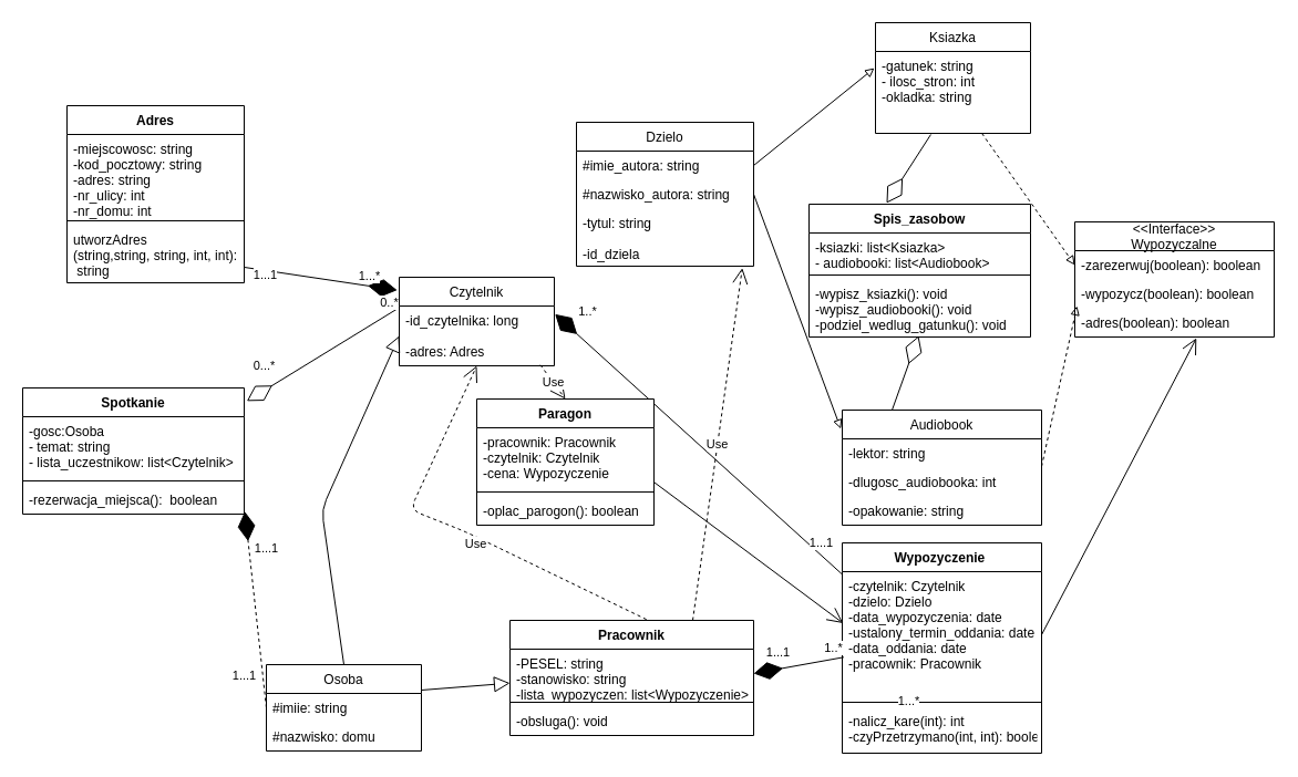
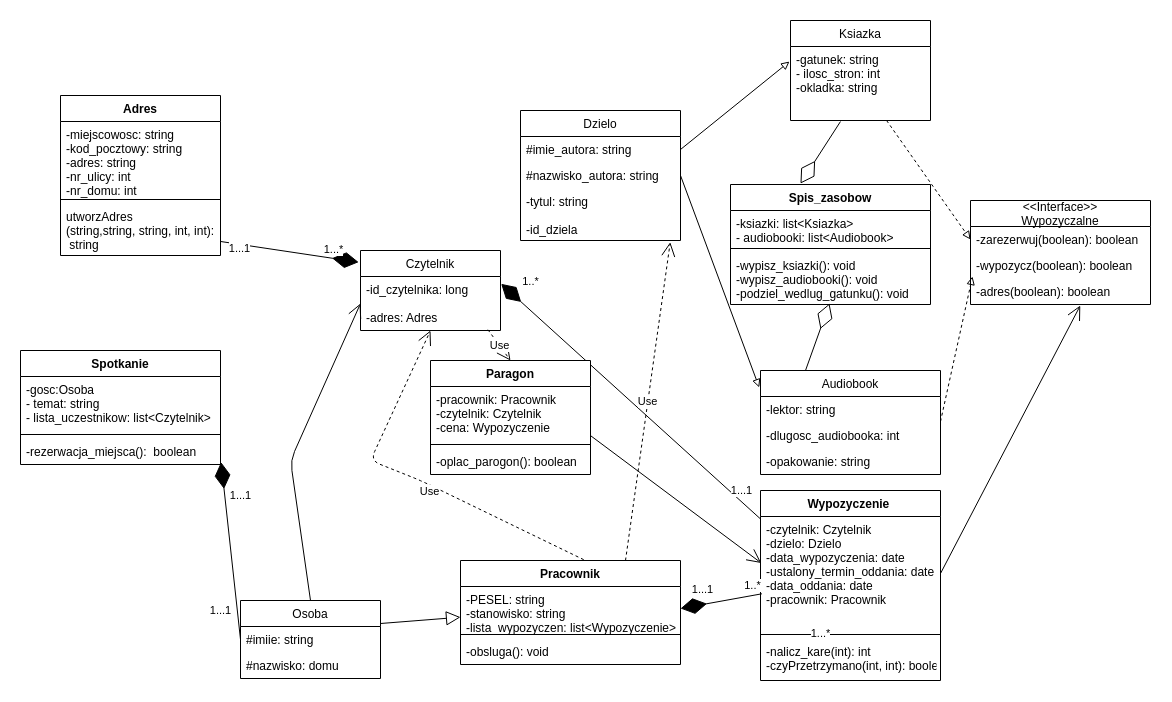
  <mxCell id="0" />
  <mxCell id="1" parent="0" />
  <mxCell id="2" value="Adres" style="swimlane;fontStyle=1;align=center;verticalAlign=top;childLayout=stackLayout;horizontal=1;startSize=26;horizontalStack=0;resizeParent=1;resizeParentMax=0;resizeLast=0;collapsible=1;marginBottom=0;" vertex="1" parent="1"><mxGeometry x="60" y="95" width="160" height="160" as="geometry" /></mxCell>
  <mxCell id="3" value="-miejscowosc: string &#10;-kod_pocztowy: string&#10;-adres: string &#10;-nr_ulicy: int&#10;-nr_domu: int" style="text;strokeColor=none;fillColor=none;align=left;verticalAlign=top;spacingLeft=4;spacingRight=4;overflow=hidden;rotatable=0;points=[[0,0.5],[1,0.5]];portConstraint=eastwest;" vertex="1" parent="2"><mxGeometry y="26" width="160" height="74" as="geometry" /></mxCell>
  <mxCell id="4" value="" style="line;strokeWidth=1;fillColor=none;align=left;verticalAlign=middle;spacingTop=-1;spacingLeft=3;spacingRight=3;rotatable=0;labelPosition=right;points=[];portConstraint=eastwest;" vertex="1" parent="2"><mxGeometry y="100" width="160" height="8" as="geometry" /></mxCell>
  <mxCell id="5" value="utworzAdres&#10;(string,string, string, int, int):&#10; string" style="text;strokeColor=none;fillColor=none;align=left;verticalAlign=top;spacingLeft=4;spacingRight=4;overflow=hidden;rotatable=0;points=[[0,0.5],[1,0.5]];portConstraint=eastwest;" vertex="1" parent="2"><mxGeometry y="108" width="160" height="52" as="geometry" /></mxCell>
  <mxCell id="6" value="Czytelnik" style="swimlane;fontStyle=0;childLayout=stackLayout;horizontal=1;startSize=26;fillColor=none;horizontalStack=0;resizeParent=1;resizeParentMax=0;resizeLast=0;collapsible=1;marginBottom=0;" vertex="1" parent="1"><mxGeometry x="360" y="250" width="140" height="80" as="geometry" /></mxCell>
  <mxCell id="7" value="-id_czytelnika: long &#10;&#10;-adres: Adres" style="text;strokeColor=none;fillColor=none;align=left;verticalAlign=top;spacingLeft=4;spacingRight=4;overflow=hidden;rotatable=0;points=[[0,0.5],[1,0.5]];portConstraint=eastwest;" vertex="1" parent="6"><mxGeometry y="26" width="140" height="54" as="geometry" /></mxCell>
  <mxCell id="8" value="Ksiazka" style="swimlane;fontStyle=0;childLayout=stackLayout;horizontal=1;startSize=26;fillColor=none;horizontalStack=0;resizeParent=1;resizeParentMax=0;resizeLast=0;collapsible=1;marginBottom=0;" vertex="1" parent="1"><mxGeometry x="790" y="20" width="140" height="100" as="geometry" /></mxCell>
  <mxCell id="9" value="-gatunek: string &#10;- ilosc_stron: int&#10;-okladka: string" style="text;strokeColor=none;fillColor=none;align=left;verticalAlign=top;spacingLeft=4;spacingRight=4;overflow=hidden;rotatable=0;points=[[0,0.5],[1,0.5]];portConstraint=eastwest;" vertex="1" parent="8"><mxGeometry y="26" width="140" height="74" as="geometry" /></mxCell>
  <mxCell id="10" value="Audiobook" style="swimlane;fontStyle=0;childLayout=stackLayout;horizontal=1;startSize=26;fillColor=none;horizontalStack=0;resizeParent=1;resizeParentMax=0;resizeLast=0;collapsible=1;marginBottom=0;" vertex="1" parent="1"><mxGeometry x="760" y="370" width="180" height="104" as="geometry" /></mxCell>
  <mxCell id="11" value="-lektor: string" style="text;strokeColor=none;fillColor=none;align=left;verticalAlign=top;spacingLeft=4;spacingRight=4;overflow=hidden;rotatable=0;points=[[0,0.5],[1,0.5]];portConstraint=eastwest;" vertex="1" parent="10"><mxGeometry y="26" width="180" height="26" as="geometry" /></mxCell>
  <mxCell id="12" value="-dlugosc_audiobooka: int " style="text;strokeColor=none;fillColor=none;align=left;verticalAlign=top;spacingLeft=4;spacingRight=4;overflow=hidden;rotatable=0;points=[[0,0.5],[1,0.5]];portConstraint=eastwest;" vertex="1" parent="10"><mxGeometry y="52" width="180" height="26" as="geometry" /></mxCell>
  <mxCell id="13" value="-opakowanie: string " style="text;strokeColor=none;fillColor=none;align=left;verticalAlign=top;spacingLeft=4;spacingRight=4;overflow=hidden;rotatable=0;points=[[0,0.5],[1,0.5]];portConstraint=eastwest;" vertex="1" parent="10"><mxGeometry y="78" width="180" height="26" as="geometry" /></mxCell>
  <mxCell id="14" value="Osoba" style="swimlane;fontStyle=0;childLayout=stackLayout;horizontal=1;startSize=26;fillColor=none;horizontalStack=0;resizeParent=1;resizeParentMax=0;resizeLast=0;collapsible=1;marginBottom=0;" vertex="1" parent="1"><mxGeometry x="240" y="600" width="140" height="78" as="geometry" /></mxCell>
  <mxCell id="15" value="#imiie: string" style="text;strokeColor=none;fillColor=none;align=left;verticalAlign=top;spacingLeft=4;spacingRight=4;overflow=hidden;rotatable=0;points=[[0,0.5],[1,0.5]];portConstraint=eastwest;" vertex="1" parent="14"><mxGeometry y="26" width="140" height="26" as="geometry" /></mxCell>
  <mxCell id="16" value="#nazwisko: domu " style="text;strokeColor=none;fillColor=none;align=left;verticalAlign=top;spacingLeft=4;spacingRight=4;overflow=hidden;rotatable=0;points=[[0,0.5],[1,0.5]];portConstraint=eastwest;" vertex="1" parent="14"><mxGeometry y="52" width="140" height="26" as="geometry" /></mxCell>
  <mxCell id="17" value="Pracownik" style="swimlane;fontStyle=1;align=center;verticalAlign=top;childLayout=stackLayout;horizontal=1;startSize=26;horizontalStack=0;resizeParent=1;resizeParentMax=0;resizeLast=0;collapsible=1;marginBottom=0;" vertex="1" parent="1"><mxGeometry x="460" y="560" width="220" height="104" as="geometry" /></mxCell>
  <mxCell id="18" value="-PESEL: string&#10;-stanowisko: string&#10;-lista_wypozyczen: list&lt;Wypozyczenie&gt;" style="text;strokeColor=none;fillColor=none;align=left;verticalAlign=top;spacingLeft=4;spacingRight=4;overflow=hidden;rotatable=0;points=[[0,0.5],[1,0.5]];portConstraint=eastwest;" vertex="1" parent="17"><mxGeometry y="26" width="220" height="44" as="geometry" /></mxCell>
  <mxCell id="19" value="" style="line;strokeWidth=1;fillColor=none;align=left;verticalAlign=middle;spacingTop=-1;spacingLeft=3;spacingRight=3;rotatable=0;labelPosition=right;points=[];portConstraint=eastwest;" vertex="1" parent="17"><mxGeometry y="70" width="220" height="8" as="geometry" /></mxCell>
  <mxCell id="20" value="-obsluga(): void " style="text;strokeColor=none;fillColor=none;align=left;verticalAlign=top;spacingLeft=4;spacingRight=4;overflow=hidden;rotatable=0;points=[[0,0.5],[1,0.5]];portConstraint=eastwest;" vertex="1" parent="17"><mxGeometry y="78" width="220" height="26" as="geometry" /></mxCell>
  <mxCell id="21" value="Wypozyczenie " style="swimlane;fontStyle=1;align=center;verticalAlign=top;childLayout=stackLayout;horizontal=1;startSize=26;horizontalStack=0;resizeParent=1;resizeParentMax=0;resizeLast=0;collapsible=1;marginBottom=0;" vertex="1" parent="1"><mxGeometry x="760" y="490" width="180" height="190" as="geometry" /></mxCell>
  <mxCell id="22" value="-czytelnik: Czytelnik &#10;-dzielo: Dzielo&#10;-data_wypozyczenia: date&#10;-ustalony_termin_oddania: date&#10;-data_oddania: date&#10;-pracownik: Pracownik" style="text;strokeColor=none;fillColor=none;align=left;verticalAlign=top;spacingLeft=4;spacingRight=4;overflow=hidden;rotatable=0;points=[[0,0.5],[1,0.5]];portConstraint=eastwest;" vertex="1" parent="21"><mxGeometry y="26" width="180" height="114" as="geometry" /></mxCell>
  <mxCell id="23" value="" style="line;strokeWidth=1;fillColor=none;align=left;verticalAlign=middle;spacingTop=-1;spacingLeft=3;spacingRight=3;rotatable=0;labelPosition=right;points=[];portConstraint=eastwest;" vertex="1" parent="21"><mxGeometry y="140" width="180" height="8" as="geometry" /></mxCell>
  <mxCell id="24" value="-nalicz_kare(int): int &#10;-czyPrzetrzymano(int, int): boolean" style="text;strokeColor=none;fillColor=none;align=left;verticalAlign=top;spacingLeft=4;spacingRight=4;overflow=hidden;rotatable=0;points=[[0,0.5],[1,0.5]];portConstraint=eastwest;" vertex="1" parent="21"><mxGeometry y="148" width="180" height="42" as="geometry" /></mxCell>
  <mxCell id="25" value="Dzielo" style="swimlane;fontStyle=0;childLayout=stackLayout;horizontal=1;startSize=26;fillColor=none;horizontalStack=0;resizeParent=1;resizeParentMax=0;resizeLast=0;collapsible=1;marginBottom=0;" vertex="1" parent="1"><mxGeometry x="520" y="110" width="160" height="130" as="geometry" /></mxCell>
  <mxCell id="26" value="#imie_autora: string&#10;" style="text;strokeColor=none;fillColor=none;align=left;verticalAlign=top;spacingLeft=4;spacingRight=4;overflow=hidden;rotatable=0;points=[[0,0.5],[1,0.5]];portConstraint=eastwest;" vertex="1" parent="25"><mxGeometry y="26" width="160" height="26" as="geometry" /></mxCell>
  <mxCell id="27" value="#nazwisko_autora: string" style="text;strokeColor=none;fillColor=none;align=left;verticalAlign=top;spacingLeft=4;spacingRight=4;overflow=hidden;rotatable=0;points=[[0,0.5],[1,0.5]];portConstraint=eastwest;" vertex="1" parent="25"><mxGeometry y="52" width="160" height="26" as="geometry" /></mxCell>
  <mxCell id="28" value="-tytul: string&#10;&#10;-id_dziela" style="text;strokeColor=none;fillColor=none;align=left;verticalAlign=top;spacingLeft=4;spacingRight=4;overflow=hidden;rotatable=0;points=[[0,0.5],[1,0.5]];portConstraint=eastwest;" vertex="1" parent="25"><mxGeometry y="78" width="160" height="52" as="geometry" /></mxCell>
  <mxCell id="29" style="rounded=0;orthogonalLoop=1;jettySize=auto;html=1;entryX=-0.007;entryY=0.163;entryDx=0;entryDy=0;entryPerimeter=0;endArrow=block;endFill=0;exitX=1;exitY=0.5;exitDx=0;exitDy=0;" edge="1" parent="1" source="27" target="10"><mxGeometry relative="1" as="geometry" /></mxCell>
  <mxCell id="30" style="edgeStyle=none;rounded=0;orthogonalLoop=1;jettySize=auto;html=1;entryX=-0.007;entryY=0.203;entryDx=0;entryDy=0;endArrow=block;endFill=0;exitX=1;exitY=0.5;exitDx=0;exitDy=0;entryPerimeter=0;" edge="1" parent="1" source="26" target="9"><mxGeometry relative="1" as="geometry"><mxPoint x="910" y="225" as="targetPoint" /></mxGeometry></mxCell>
  <mxCell id="31" value="&lt;&lt;Interface&gt;&gt;&#10;Wypozyczalne" style="swimlane;fontStyle=0;childLayout=stackLayout;horizontal=1;startSize=26;fillColor=none;horizontalStack=0;resizeParent=1;resizeParentMax=0;resizeLast=0;collapsible=1;marginBottom=0;" vertex="1" parent="1"><mxGeometry x="970" y="200" width="180" height="104" as="geometry" /></mxCell>
  <mxCell id="32" value="-zarezerwuj(boolean): boolean&#10; " style="text;strokeColor=none;fillColor=none;align=left;verticalAlign=top;spacingLeft=4;spacingRight=4;overflow=hidden;rotatable=0;points=[[0,0.5],[1,0.5]];portConstraint=eastwest;" vertex="1" parent="31"><mxGeometry y="26" width="180" height="26" as="geometry" /></mxCell>
  <mxCell id="33" value="-wypozycz(boolean): boolean" style="text;strokeColor=none;fillColor=none;align=left;verticalAlign=top;spacingLeft=4;spacingRight=4;overflow=hidden;rotatable=0;points=[[0,0.5],[1,0.5]];portConstraint=eastwest;" vertex="1" parent="31"><mxGeometry y="52" width="180" height="26" as="geometry" /></mxCell>
  <mxCell id="34" value="-adres(boolean): boolean" style="text;strokeColor=none;fillColor=none;align=left;verticalAlign=top;spacingLeft=4;spacingRight=4;overflow=hidden;rotatable=0;points=[[0,0.5],[1,0.5]];portConstraint=eastwest;" vertex="1" parent="31"><mxGeometry y="78" width="180" height="26" as="geometry" /></mxCell>
  <mxCell id="35" style="edgeStyle=none;rounded=0;orthogonalLoop=1;jettySize=auto;html=1;entryX=0;entryY=0.5;entryDx=0;entryDy=0;endArrow=block;endFill=0;dashed=1;" edge="1" parent="1" source="9" target="32"><mxGeometry relative="1" as="geometry" /></mxCell>
  <mxCell id="36" style="edgeStyle=none;rounded=0;orthogonalLoop=1;jettySize=auto;html=1;entryX=0.011;entryY=-0.077;entryDx=0;entryDy=0;entryPerimeter=0;dashed=1;endArrow=block;endFill=0;exitX=1;exitY=-0.038;exitDx=0;exitDy=0;exitPerimeter=0;" edge="1" parent="1" source="12" target="34"><mxGeometry relative="1" as="geometry" /></mxCell>
  <mxCell id="37" value="" style="endArrow=diamondThin;endFill=0;endSize=24;html=1;exitX=0.25;exitY=0;exitDx=0;exitDy=0;entryX=0.495;entryY=0.981;entryDx=0;entryDy=0;entryPerimeter=0;" edge="1" parent="1" source="10" target="42"><mxGeometry width="160" relative="1" as="geometry"><mxPoint x="670" y="340" as="sourcePoint" /><mxPoint x="821" y="300" as="targetPoint" /></mxGeometry></mxCell>
  <mxCell id="38" value="" style="endArrow=diamondThin;endFill=0;endSize=24;html=1;exitX=0.357;exitY=1.014;exitDx=0;exitDy=0;exitPerimeter=0;entryX=0.35;entryY=-0.008;entryDx=0;entryDy=0;entryPerimeter=0;" edge="1" parent="1" source="9" target="39"><mxGeometry width="160" relative="1" as="geometry"><mxPoint x="730" y="150" as="sourcePoint" /><mxPoint x="809.02" y="191.014" as="targetPoint" /></mxGeometry></mxCell>
  <mxCell id="39" value="Spis_zasobow" style="swimlane;fontStyle=1;align=center;verticalAlign=top;childLayout=stackLayout;horizontal=1;startSize=26;horizontalStack=0;resizeParent=1;resizeParentMax=0;resizeLast=0;collapsible=1;marginBottom=0;" vertex="1" parent="1"><mxGeometry x="730" y="184" width="200" height="120" as="geometry" /></mxCell>
  <mxCell id="40" value="-ksiazki: list&lt;Ksiazka&gt;&#10;- audiobooki: list&lt;Audiobook&gt;" style="text;strokeColor=none;fillColor=none;align=left;verticalAlign=top;spacingLeft=4;spacingRight=4;overflow=hidden;rotatable=0;points=[[0,0.5],[1,0.5]];portConstraint=eastwest;" vertex="1" parent="39"><mxGeometry y="26" width="200" height="34" as="geometry" /></mxCell>
  <mxCell id="41" value="" style="line;strokeWidth=1;fillColor=none;align=left;verticalAlign=middle;spacingTop=-1;spacingLeft=3;spacingRight=3;rotatable=0;labelPosition=right;points=[];portConstraint=eastwest;" vertex="1" parent="39"><mxGeometry y="60" width="200" height="8" as="geometry" /></mxCell>
  <mxCell id="42" value="-wypisz_ksiazki(): void&#10;-wypisz_audiobooki(): void &#10;-podziel_wedlug_gatunku(): void" style="text;strokeColor=none;fillColor=none;align=left;verticalAlign=top;spacingLeft=4;spacingRight=4;overflow=hidden;rotatable=0;points=[[0,0.5],[1,0.5]];portConstraint=eastwest;" vertex="1" parent="39"><mxGeometry y="68" width="200" height="52" as="geometry" /></mxCell>
  <mxCell id="43" value="" style="endArrow=diamondThin;endFill=1;endSize=24;html=1;entryX=1.005;entryY=0.136;entryDx=0;entryDy=0;entryPerimeter=0;exitX=-0.001;exitY=0.02;exitDx=0;exitDy=0;exitPerimeter=0;" edge="1" parent="1" source="22" target="7"><mxGeometry width="160" relative="1" as="geometry"><mxPoint x="630" y="500" as="sourcePoint" /><mxPoint x="830" y="340" as="targetPoint" /></mxGeometry></mxCell>
  <mxCell id="44" value="1..*" style="edgeLabel;html=1;align=center;verticalAlign=middle;resizable=0;points=[];" vertex="1" connectable="0" parent="43"><mxGeometry x="0.621" y="-1" relative="1" as="geometry"><mxPoint x="-21" y="-47" as="offset" /></mxGeometry></mxCell>
  <mxCell id="45" value="1...1" style="edgeLabel;html=1;align=center;verticalAlign=middle;resizable=0;points=[];" vertex="1" connectable="0" parent="43"><mxGeometry x="-0.846" y="1" relative="1" as="geometry"><mxPoint x="1" y="-11" as="offset" /></mxGeometry></mxCell>
  <mxCell id="46" value="" style="endArrow=diamondThin;endFill=1;endSize=24;html=1;exitX=0.008;exitY=0.678;exitDx=0;exitDy=0;exitPerimeter=0;" edge="1" parent="1" source="22"><mxGeometry width="160" relative="1" as="geometry"><mxPoint x="690" y="560" as="sourcePoint" /><mxPoint x="680" y="608" as="targetPoint" /></mxGeometry></mxCell>
  <mxCell id="47" value="1...*" style="edgeLabel;html=1;align=center;verticalAlign=middle;resizable=0;points=[];" vertex="1" connectable="0" parent="46"><mxGeometry x="-0.87" relative="1" as="geometry"><mxPoint x="63" y="38" as="offset" /></mxGeometry></mxCell>
  <mxCell id="48" value="1...1" style="edgeLabel;html=1;align=center;verticalAlign=middle;resizable=0;points=[];" vertex="1" connectable="0" parent="46"><mxGeometry x="0.411" relative="1" as="geometry"><mxPoint x="-3" y="-15" as="offset" /></mxGeometry></mxCell>
  <mxCell id="49" value="1..*" style="edgeLabel;html=1;align=center;verticalAlign=middle;resizable=0;points=[];" vertex="1" connectable="0" parent="46"><mxGeometry x="-0.824" relative="1" as="geometry"><mxPoint x="-3" y="-10" as="offset" /></mxGeometry></mxCell>
  <mxCell id="50" value="" style="endArrow=block;endFill=0;endSize=12;html=1;exitX=1;exitY=-0.115;exitDx=0;exitDy=0;exitPerimeter=0;" edge="1" parent="1" source="15" target="18"><mxGeometry width="160" relative="1" as="geometry"><mxPoint x="670" y="340" as="sourcePoint" /><mxPoint x="830" y="340" as="targetPoint" /></mxGeometry></mxCell>
- <mxCell id="51" value="" style="endArrow=block;endFill=0;endSize=12;html=1;exitX=0.5;exitY=0;exitDx=0;exitDy=0;entryX=0;entryY=0.5;entryDx=0;entryDy=0;" edge="1" parent="1" source="14" target="7"><mxGeometry width="160" relative="1" as="geometry"><mxPoint x="670" y="340" as="sourcePoint" /><mxPoint x="830" y="340" as="targetPoint" /><Array as="points"><mxPoint x="290" y="460" /></Array></mxGeometry></mxCell>
+ <mxCell id="51" value="" style="endArrow=open;endFill=0;endSize=12;html=1;exitX=0.5;exitY=0;exitDx=0;exitDy=0;entryX=0;entryY=0.5;entryDx=0;entryDy=0;" edge="1" parent="1" source="14" target="7"><mxGeometry width="160" relative="1" as="geometry"><mxPoint x="670" y="340" as="sourcePoint" /><mxPoint x="830" y="340" as="targetPoint" /><Array as="points"><mxPoint x="290" y="460" /></Array></mxGeometry></mxCell>
  <mxCell id="52" value="" style="endArrow=diamondThin;endFill=1;endSize=24;html=1;entryX=-0.013;entryY=0.146;entryDx=0;entryDy=0;entryPerimeter=0;" edge="1" parent="1" source="5" target="6"><mxGeometry width="160" relative="1" as="geometry"><mxPoint x="497" y="282" as="sourcePoint" /><mxPoint x="830" y="340" as="targetPoint" /></mxGeometry></mxCell>
  <mxCell id="53" value="1...1" style="edgeLabel;html=1;align=center;verticalAlign=middle;resizable=0;points=[];" vertex="1" connectable="0" parent="52"><mxGeometry x="-0.86" relative="1" as="geometry"><mxPoint x="9" y="5" as="offset" /></mxGeometry></mxCell>
  <mxCell id="54" value="1...*" style="edgeLabel;html=1;align=center;verticalAlign=middle;resizable=0;points=[];" vertex="1" connectable="0" parent="52"><mxGeometry x="0.356" relative="1" as="geometry"><mxPoint x="19" y="-7" as="offset" /></mxGeometry></mxCell>
  <mxCell id="55" value="Use" style="endArrow=open;endSize=12;dashed=1;html=1;exitX=0.56;exitY=-0.008;exitDx=0;exitDy=0;exitPerimeter=0;entryX=0.5;entryY=1;entryDx=0;entryDy=0;" edge="1" parent="1" source="17" target="6"><mxGeometry x="-0.107" y="6" width="160" relative="1" as="geometry"><mxPoint x="620" y="380" as="sourcePoint" /><mxPoint x="780" y="380" as="targetPoint" /><Array as="points"><mxPoint x="420" y="480" /><mxPoint x="370" y="460" /></Array><mxPoint as="offset" /></mxGeometry></mxCell>
  <mxCell id="56" value="Use" style="endArrow=open;endSize=12;dashed=1;html=1;exitX=0.75;exitY=0;exitDx=0;exitDy=0;entryX=0.936;entryY=1.032;entryDx=0;entryDy=0;entryPerimeter=0;" edge="1" parent="1" source="17" target="28"><mxGeometry width="160" relative="1" as="geometry"><mxPoint x="620" y="380" as="sourcePoint" /><mxPoint x="780" y="380" as="targetPoint" /></mxGeometry></mxCell>
  <mxCell id="57" value="" style="endArrow=open;endFill=1;endSize=12;html=1;exitX=1;exitY=0.5;exitDx=0;exitDy=0;entryX=0.61;entryY=1.038;entryDx=0;entryDy=0;entryPerimeter=0;" edge="1" parent="1" source="22" target="34"><mxGeometry width="160" relative="1" as="geometry"><mxPoint x="730" y="420" as="sourcePoint" /><mxPoint x="1065" y="300" as="targetPoint" /></mxGeometry></mxCell>
  <mxCell id="58" value="Spotkanie" style="swimlane;fontStyle=1;align=center;verticalAlign=top;childLayout=stackLayout;horizontal=1;startSize=26;horizontalStack=0;resizeParent=1;resizeParentMax=0;resizeLast=0;collapsible=1;marginBottom=0;" vertex="1" parent="1"><mxGeometry x="20" y="350" width="200" height="114" as="geometry" /></mxCell>
  <mxCell id="59" value="-gosc:Osoba &#10;- temat: string&#10;- lista_uczestnikow: list&lt;Czytelnik&gt;" style="text;strokeColor=none;fillColor=none;align=left;verticalAlign=top;spacingLeft=4;spacingRight=4;overflow=hidden;rotatable=0;points=[[0,0.5],[1,0.5]];portConstraint=eastwest;" vertex="1" parent="58"><mxGeometry y="26" width="200" height="54" as="geometry" /></mxCell>
  <mxCell id="60" value="" style="line;strokeWidth=1;fillColor=none;align=left;verticalAlign=middle;spacingTop=-1;spacingLeft=3;spacingRight=3;rotatable=0;labelPosition=right;points=[];portConstraint=eastwest;" vertex="1" parent="58"><mxGeometry y="80" width="200" height="8" as="geometry" /></mxCell>
  <mxCell id="61" value="-rezerwacja_miejsca():  boolean" style="text;strokeColor=none;fillColor=none;align=left;verticalAlign=top;spacingLeft=4;spacingRight=4;overflow=hidden;rotatable=0;points=[[0,0.5],[1,0.5]];portConstraint=eastwest;" vertex="1" parent="58"><mxGeometry y="88" width="200" height="26" as="geometry" /></mxCell>
- <mxCell id="62" value="" style="endArrow=diamondThin;endFill=1;endSize=24;html=1;exitX=0;exitY=0.5;exitDx=0;exitDy=0;entryX=1.003;entryY=0.91;entryDx=0;entryDy=0;entryPerimeter=0;dashed=1;" edge="1" parent="1" source="15" target="61"><mxGeometry width="160" relative="1" as="geometry"><mxPoint x="530" y="380" as="sourcePoint" /><mxPoint x="690" y="380" as="targetPoint" /></mxGeometry></mxCell>
+ <mxCell id="62" value="" style="endArrow=diamondThin;endFill=1;endSize=24;html=1;exitX=0;exitY=0.5;exitDx=0;exitDy=0;entryX=1.003;entryY=0.91;entryDx=0;entryDy=0;entryPerimeter=0;" edge="1" parent="1" source="15" target="61"><mxGeometry width="160" relative="1" as="geometry"><mxPoint x="530" y="380" as="sourcePoint" /><mxPoint x="690" y="380" as="targetPoint" /></mxGeometry></mxCell>
  <mxCell id="63" value="1...1" style="edgeLabel;html=1;align=center;verticalAlign=middle;resizable=0;points=[];" vertex="1" connectable="0" parent="62"><mxGeometry x="0.581" y="-1" relative="1" as="geometry"><mxPoint x="14" y="-4" as="offset" /></mxGeometry></mxCell>
  <mxCell id="64" value="1...1" style="edgeLabel;html=1;align=center;verticalAlign=middle;resizable=0;points=[];" vertex="1" connectable="0" parent="62"><mxGeometry x="-0.752" relative="1" as="geometry"><mxPoint x="-18" y="-8" as="offset" /></mxGeometry></mxCell>
- <mxCell id="65" value="" style="endArrow=diamondThin;endFill=0;endSize=24;html=1;exitX=-0.001;exitY=0.028;exitDx=0;exitDy=0;exitPerimeter=0;entryX=1.012;entryY=0.104;entryDx=0;entryDy=0;entryPerimeter=0;" edge="1" parent="1" source="7" target="58"><mxGeometry width="160" relative="1" as="geometry"><mxPoint x="530" y="380" as="sourcePoint" /><mxPoint x="690" y="380" as="targetPoint" /></mxGeometry></mxCell>
- <mxCell id="66" value="0...*" style="edgeLabel;html=1;align=center;verticalAlign=middle;resizable=0;points=[];" vertex="1" connectable="0" parent="65"><mxGeometry x="0.692" relative="1" as="geometry"><mxPoint x="-6" y="-19" as="offset" /></mxGeometry></mxCell>
- <mxCell id="67" value="0..*" style="edgeLabel;html=1;align=center;verticalAlign=middle;resizable=0;points=[];" vertex="1" connectable="0" parent="65"><mxGeometry x="-0.871" y="-1" relative="1" as="geometry"><mxPoint y="-9" as="offset" /></mxGeometry></mxCell>
  <mxCell id="68" value="Paragon" style="swimlane;fontStyle=1;align=center;verticalAlign=top;childLayout=stackLayout;horizontal=1;startSize=26;horizontalStack=0;resizeParent=1;resizeParentMax=0;resizeLast=0;collapsible=1;marginBottom=0;" vertex="1" parent="1"><mxGeometry x="430" y="360" width="160" height="114" as="geometry" /></mxCell>
  <mxCell id="69" value="-pracownik: Pracownik&#10;-czytelnik: Czytelnik&#10;-cena: Wypozyczenie " style="text;strokeColor=none;fillColor=none;align=left;verticalAlign=top;spacingLeft=4;spacingRight=4;overflow=hidden;rotatable=0;points=[[0,0.5],[1,0.5]];portConstraint=eastwest;" vertex="1" parent="68"><mxGeometry y="26" width="160" height="54" as="geometry" /></mxCell>
  <mxCell id="70" value="" style="line;strokeWidth=1;fillColor=none;align=left;verticalAlign=middle;spacingTop=-1;spacingLeft=3;spacingRight=3;rotatable=0;labelPosition=right;points=[];portConstraint=eastwest;" vertex="1" parent="68"><mxGeometry y="80" width="160" height="8" as="geometry" /></mxCell>
  <mxCell id="71" value="-oplac_parogon(): boolean" style="text;strokeColor=none;fillColor=none;align=left;verticalAlign=top;spacingLeft=4;spacingRight=4;overflow=hidden;rotatable=0;points=[[0,0.5],[1,0.5]];portConstraint=eastwest;" vertex="1" parent="68"><mxGeometry y="88" width="160" height="26" as="geometry" /></mxCell>
  <mxCell id="72" value="" style="endArrow=open;endFill=1;endSize=12;html=1;exitX=0.999;exitY=0.907;exitDx=0;exitDy=0;exitPerimeter=0;entryX=0.004;entryY=0.408;entryDx=0;entryDy=0;entryPerimeter=0;" edge="1" parent="1" source="69" target="22"><mxGeometry width="160" relative="1" as="geometry"><mxPoint x="530" y="380" as="sourcePoint" /><mxPoint x="690" y="380" as="targetPoint" /></mxGeometry></mxCell>
  <mxCell id="73" value="Use" style="endArrow=open;endSize=12;dashed=1;html=1;exitX=0.91;exitY=0.985;exitDx=0;exitDy=0;exitPerimeter=0;entryX=0.5;entryY=0;entryDx=0;entryDy=0;" edge="1" parent="1" source="7" target="68"><mxGeometry width="160" relative="1" as="geometry"><mxPoint x="530" y="380" as="sourcePoint" /><mxPoint x="690" y="380" as="targetPoint" /></mxGeometry></mxCell>
